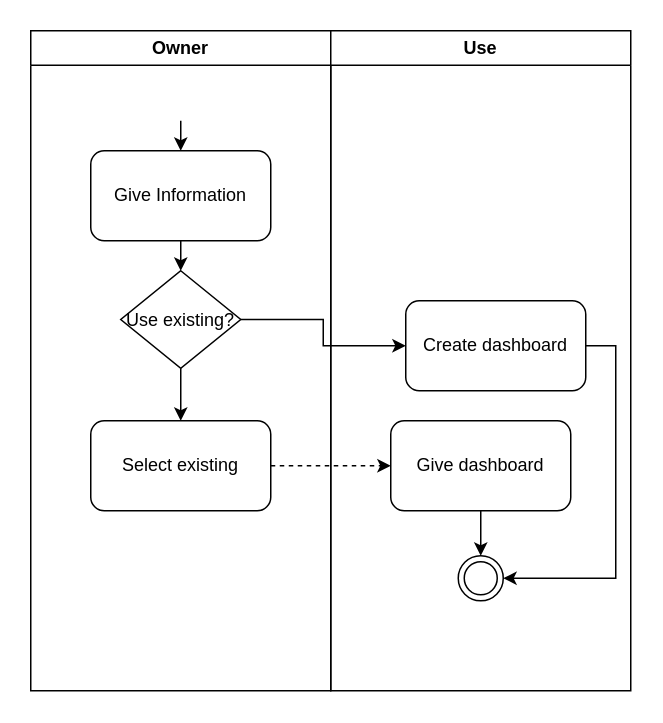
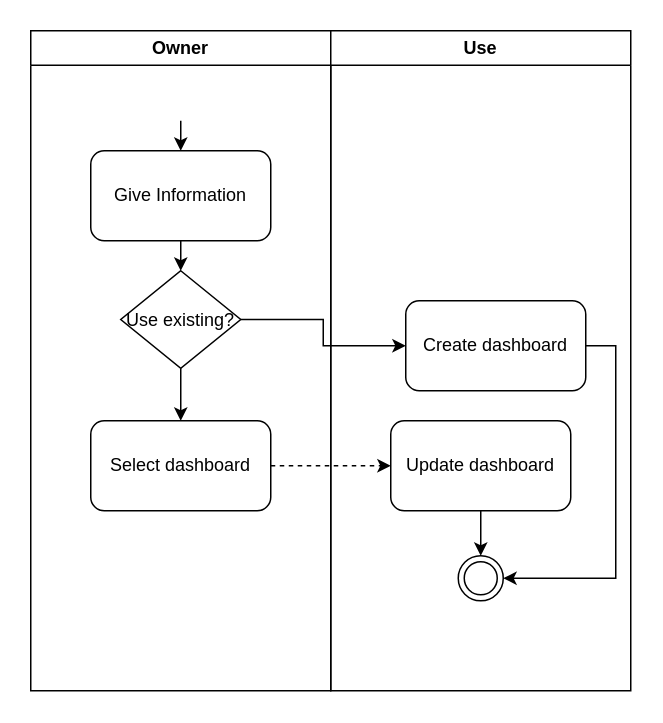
  <mxCell id="0" />
  <mxCell id="1" parent="0" />
  <mxCell id="2" value="Owner" style="swimlane;whiteSpace=wrap;html=1;startSize=23;" vertex="1" parent="1"><mxGeometry x="20" y="20" width="200" height="440" as="geometry" /></mxCell>
  <mxCell id="3" style="edgeStyle=orthogonalEdgeStyle;rounded=0;orthogonalLoop=1;jettySize=auto;html=1;exitX=0.5;exitY=1;exitDx=0;exitDy=0;entryX=0.5;entryY=0;entryDx=0;entryDy=0;" edge="1" parent="2" source="4" target="6"><mxGeometry relative="1" as="geometry" /></mxCell>
  <mxCell id="4" value="" style="ellipse;html=1;shape=endState;strokeColor=none;" vertex="1" parent="2"><mxGeometry x="85" y="30" width="30" height="30" as="geometry" /></mxCell>
  <mxCell id="5" style="edgeStyle=orthogonalEdgeStyle;rounded=0;orthogonalLoop=1;jettySize=auto;html=1;exitX=0.5;exitY=1;exitDx=0;exitDy=0;entryX=0.5;entryY=0;entryDx=0;entryDy=0;" edge="1" parent="2" source="6" target="8"><mxGeometry relative="1" as="geometry" /></mxCell>
  <mxCell id="6" value="Give Information" style="rounded=1;whiteSpace=wrap;html=1;" vertex="1" parent="2"><mxGeometry x="40" y="80" width="120" height="60" as="geometry" /></mxCell>
  <mxCell id="7" style="edgeStyle=orthogonalEdgeStyle;rounded=0;orthogonalLoop=1;jettySize=auto;html=1;exitX=0.5;exitY=1;exitDx=0;exitDy=0;entryX=0.5;entryY=0;entryDx=0;entryDy=0;" edge="1" parent="2" source="8" target="9"><mxGeometry relative="1" as="geometry" /></mxCell>
  <mxCell id="8" value="Use existing?" style="rhombus;whiteSpace=wrap;html=1;" vertex="1" parent="2"><mxGeometry x="60" y="160" width="80" height="65" as="geometry" /></mxCell>
- <mxCell id="9" value="Select existing" style="rounded=1;whiteSpace=wrap;html=1;" vertex="1" parent="2"><mxGeometry x="40" y="260" width="120" height="60" as="geometry" /></mxCell>
+ <mxCell id="9" value="Select dashboard" style="rounded=1;whiteSpace=wrap;html=1;" vertex="1" parent="2"><mxGeometry x="40" y="260" width="120" height="60" as="geometry" /></mxCell>
  <mxCell id="10" value="Use" style="swimlane;whiteSpace=wrap;html=1;" vertex="1" parent="1"><mxGeometry x="220" y="20" width="200" height="440" as="geometry" /></mxCell>
  <mxCell id="11" style="edgeStyle=orthogonalEdgeStyle;rounded=0;orthogonalLoop=1;jettySize=auto;html=1;exitX=1;exitY=0.5;exitDx=0;exitDy=0;entryX=1;entryY=0.5;entryDx=0;entryDy=0;" edge="1" parent="10" source="12" target="15"><mxGeometry relative="1" as="geometry" /></mxCell>
  <mxCell id="12" value="Create dashboard" style="rounded=1;whiteSpace=wrap;html=1;" vertex="1" parent="10"><mxGeometry x="50" y="180" width="120" height="60" as="geometry" /></mxCell>
  <mxCell id="13" style="edgeStyle=orthogonalEdgeStyle;rounded=0;orthogonalLoop=1;jettySize=auto;html=1;exitX=0.5;exitY=1;exitDx=0;exitDy=0;entryX=0.5;entryY=0;entryDx=0;entryDy=0;" edge="1" parent="10" source="14" target="15"><mxGeometry relative="1" as="geometry" /></mxCell>
- <mxCell id="14" value="Give dashboard" style="rounded=1;whiteSpace=wrap;html=1;" vertex="1" parent="10"><mxGeometry x="40" y="260" width="120" height="60" as="geometry" /></mxCell>
+ <mxCell id="14" value="Update dashboard" style="rounded=1;whiteSpace=wrap;html=1;" vertex="1" parent="10"><mxGeometry x="40" y="260" width="120" height="60" as="geometry" /></mxCell>
  <mxCell id="15" value="" style="ellipse;html=1;shape=endState;" vertex="1" parent="10"><mxGeometry x="85" y="350" width="30" height="30" as="geometry" /></mxCell>
  <mxCell id="16" style="edgeStyle=orthogonalEdgeStyle;rounded=0;orthogonalLoop=1;jettySize=auto;html=1;exitX=1;exitY=0.5;exitDx=0;exitDy=0;entryX=0;entryY=0.5;entryDx=0;entryDy=0;" edge="1" parent="1" source="8" target="12"><mxGeometry relative="1" as="geometry"><mxPoint x="250" y="220" as="targetPoint" /></mxGeometry></mxCell>
  <mxCell id="17" style="edgeStyle=orthogonalEdgeStyle;rounded=0;orthogonalLoop=1;jettySize=auto;html=1;exitX=1;exitY=0.5;exitDx=0;exitDy=0;entryX=0;entryY=0.5;entryDx=0;entryDy=0;entryPerimeter=0;dashed=1;" edge="1" parent="1" source="9" target="14"><mxGeometry relative="1" as="geometry"><mxPoint x="260" y="310" as="targetPoint" /></mxGeometry></mxCell>
